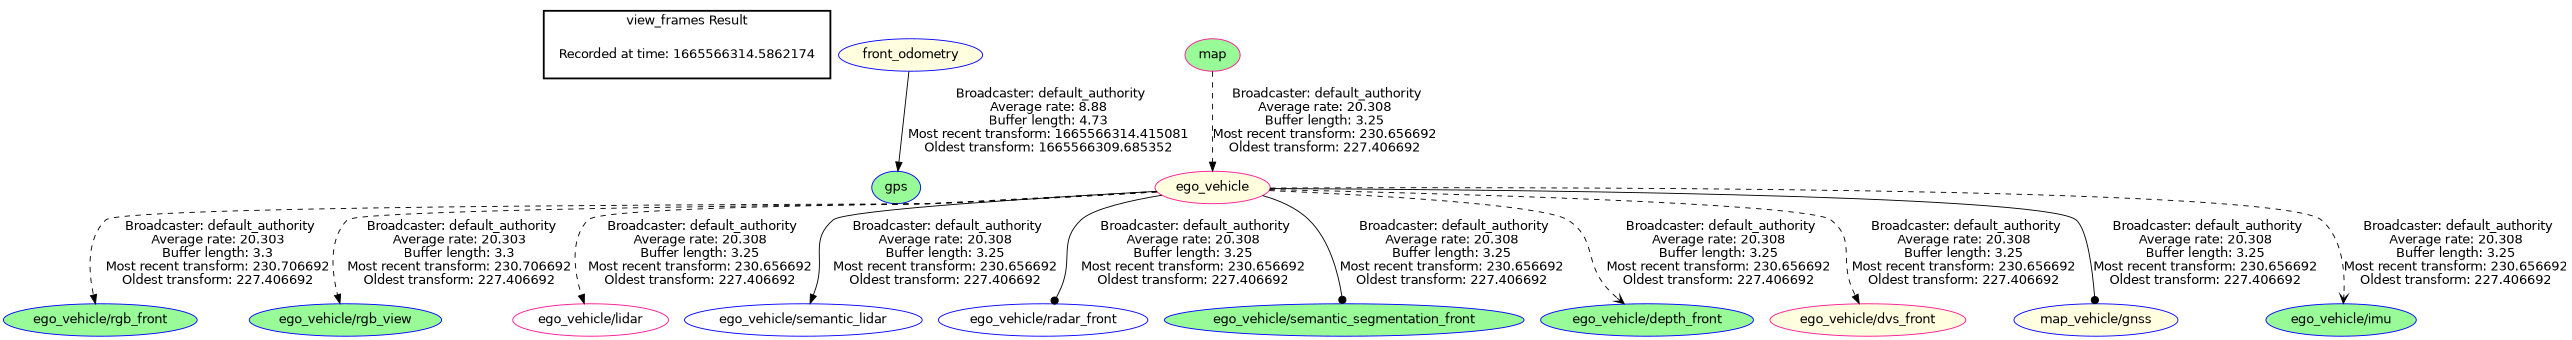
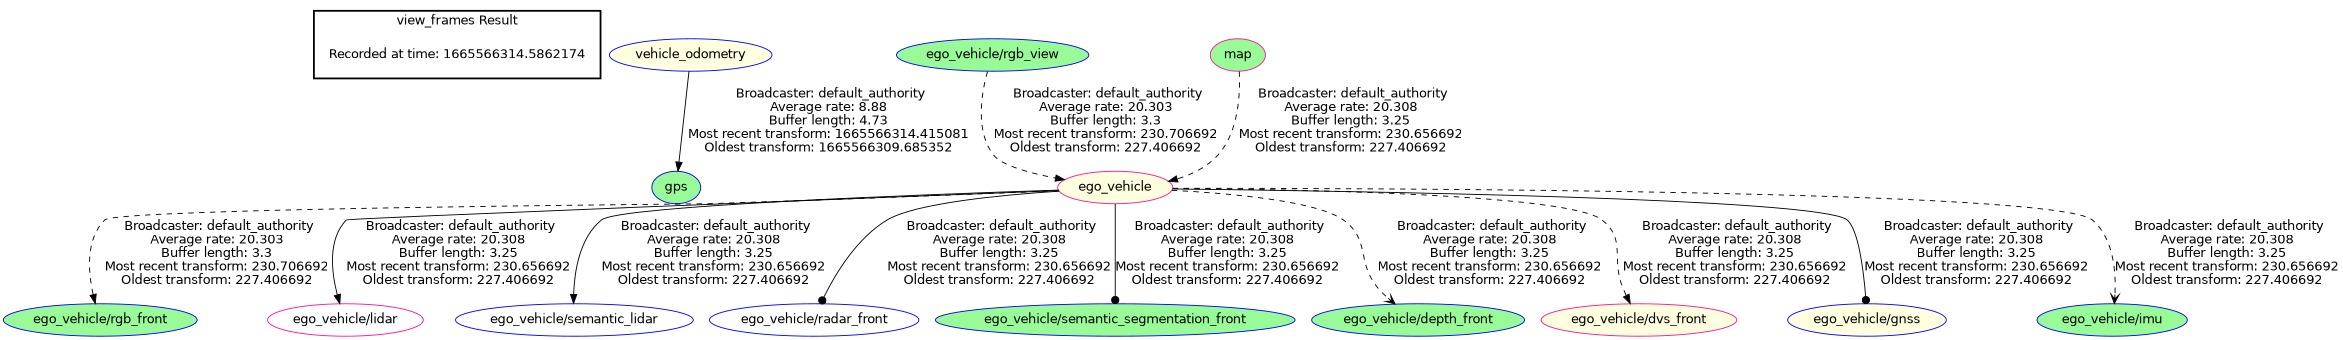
  digraph {
    fontname="DejaVu Sans"
    node [color=blue fillcolor=palegreen fontname="DejaVu Sans" style=filled]
    edge [fontname="DejaVu Sans" style=dashed arrowhead=normal]
    "Recorded at time: 1665566314.5862174" [fillcolor=white shape=plaintext]
    gps
    ego_vehicle [color=deeppink fillcolor=lightyellow]
    "ego_vehicle/rgb_front"
    "ego_vehicle/rgb_view"
    "ego_vehicle/lidar" [color=deeppink fillcolor=white]
    "ego_vehicle/semantic_lidar" [fillcolor=white]
    "ego_vehicle/radar_front" [fillcolor=white]
    "ego_vehicle/semantic_segmentation_front"
    "ego_vehicle/depth_front"
    "ego_vehicle/dvs_front" [color=deeppink fillcolor=lightyellow]
-   "ego_vehicle/gnss" [fillcolor=lightyellow label="map_vehicle/gnss"]
+   "ego_vehicle/gnss" [fillcolor=lightyellow]
    "ego_vehicle/imu"
    map [color=deeppink]
-   vehicle_odometry [fillcolor=lightyellow label=front_odometry]
+   vehicle_odometry [fillcolor=lightyellow]
    subgraph cluster_1 {
      color=black
      label="view_frames Result"
      style=bold
      "Recorded at time: 1665566314.5862174"
    }
    "Recorded at time: 1665566314.5862174" -> gps [style=invis arrowhead=""]
    ego_vehicle -> "ego_vehicle/rgb_front" [label=" Broadcaster: default_authority\nAverage rate: 20.303\nBuffer length: 3.3\nMost recent transform: 230.706692\nOldest transform: 227.406692\n"]
-   ego_vehicle -> "ego_vehicle/rgb_view" [label=" Broadcaster: default_authority\nAverage rate: 20.303\nBuffer length: 3.3\nMost recent transform: 230.706692\nOldest transform: 227.406692\n"]
-   ego_vehicle -> "ego_vehicle/lidar" [label=" Broadcaster: default_authority\nAverage rate: 20.308\nBuffer length: 3.25\nMost recent transform: 230.656692\nOldest transform: 227.406692\n"]
+   "ego_vehicle/rgb_view" -> ego_vehicle [label=" Broadcaster: default_authority\nAverage rate: 20.303\nBuffer length: 3.3\nMost recent transform: 230.706692\nOldest transform: 227.406692\n"]
+   ego_vehicle -> "ego_vehicle/lidar" [label=" Broadcaster: default_authority\nAverage rate: 20.308\nBuffer length: 3.25\nMost recent transform: 230.656692\nOldest transform: 227.406692\n" style=solid]
    ego_vehicle -> "ego_vehicle/semantic_lidar" [label=" Broadcaster: default_authority\nAverage rate: 20.308\nBuffer length: 3.25\nMost recent transform: 230.656692\nOldest transform: 227.406692\n" style=solid]
    ego_vehicle -> "ego_vehicle/radar_front" [arrowhead=dot label=" Broadcaster: default_authority\nAverage rate: 20.308\nBuffer length: 3.25\nMost recent transform: 230.656692\nOldest transform: 227.406692\n" style=solid]
    ego_vehicle -> "ego_vehicle/semantic_segmentation_front" [arrowhead=dot label=" Broadcaster: default_authority\nAverage rate: 20.308\nBuffer length: 3.25\nMost recent transform: 230.656692\nOldest transform: 227.406692\n" style=solid]
    ego_vehicle -> "ego_vehicle/depth_front" [arrowhead=vee label=" Broadcaster: default_authority\nAverage rate: 20.308\nBuffer length: 3.25\nMost recent transform: 230.656692\nOldest transform: 227.406692\n"]
    ego_vehicle -> "ego_vehicle/dvs_front" [label=" Broadcaster: default_authority\nAverage rate: 20.308\nBuffer length: 3.25\nMost recent transform: 230.656692\nOldest transform: 227.406692\n"]
    ego_vehicle -> "ego_vehicle/gnss" [arrowhead=dot label=" Broadcaster: default_authority\nAverage rate: 20.308\nBuffer length: 3.25\nMost recent transform: 230.656692\nOldest transform: 227.406692\n" style=solid]
    ego_vehicle -> "ego_vehicle/imu" [arrowhead=vee label=" Broadcaster: default_authority\nAverage rate: 20.308\nBuffer length: 3.25\nMost recent transform: 230.656692\nOldest transform: 227.406692\n"]
    map -> ego_vehicle [label=" Broadcaster: default_authority\nAverage rate: 20.308\nBuffer length: 3.25\nMost recent transform: 230.656692\nOldest transform: 227.406692\n"]
    vehicle_odometry -> gps [label=" Broadcaster: default_authority\nAverage rate: 8.88\nBuffer length: 4.73\nMost recent transform: 1665566314.415081\nOldest transform: 1665566309.685352\n" style=solid]
  }
